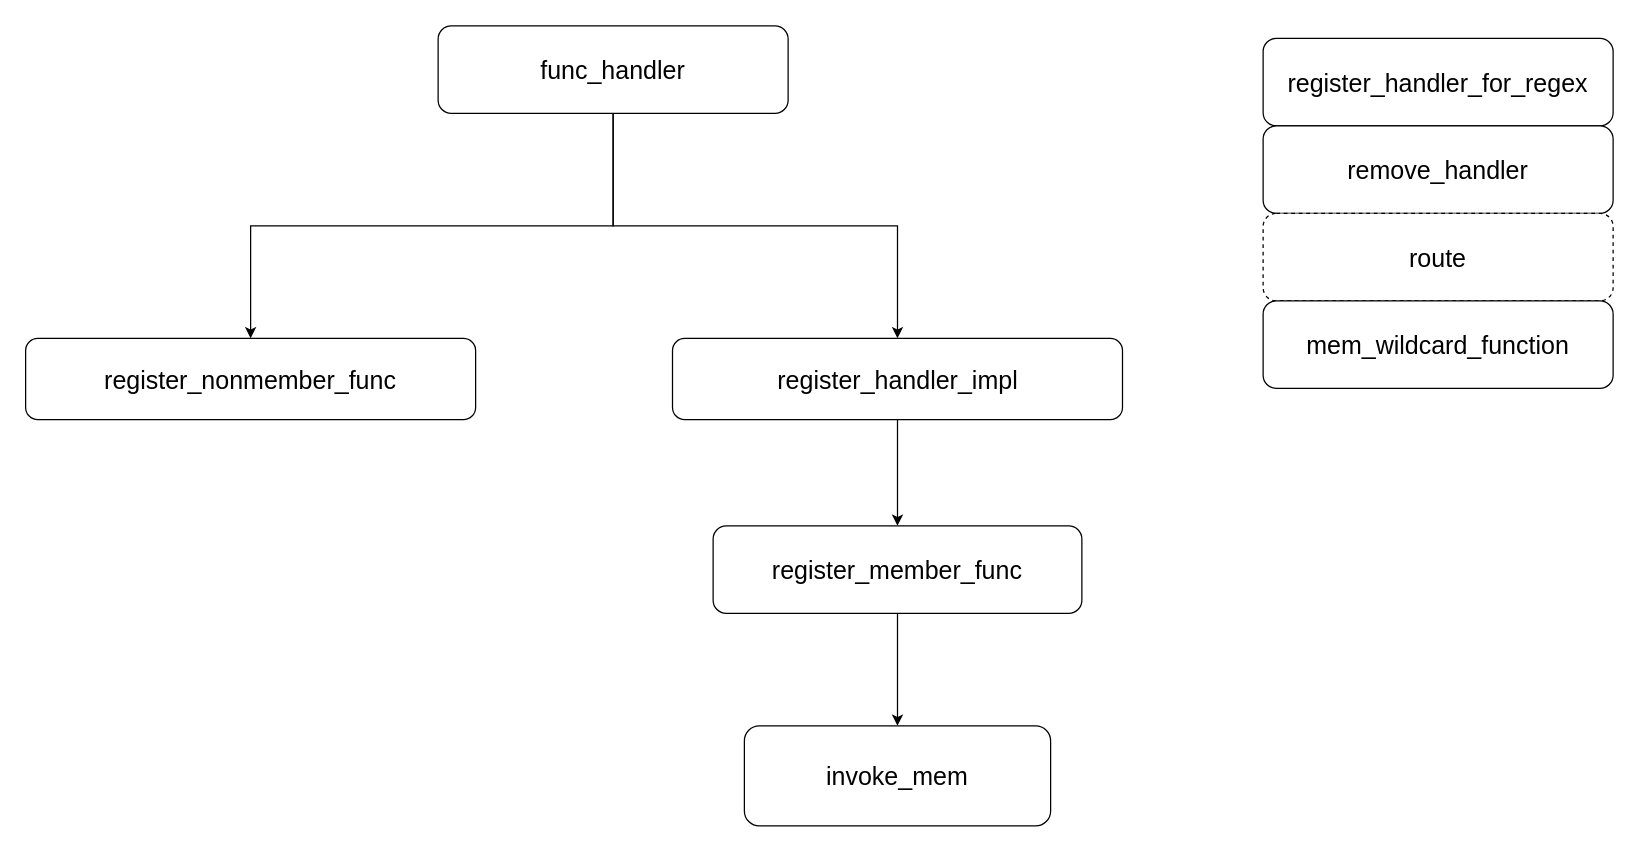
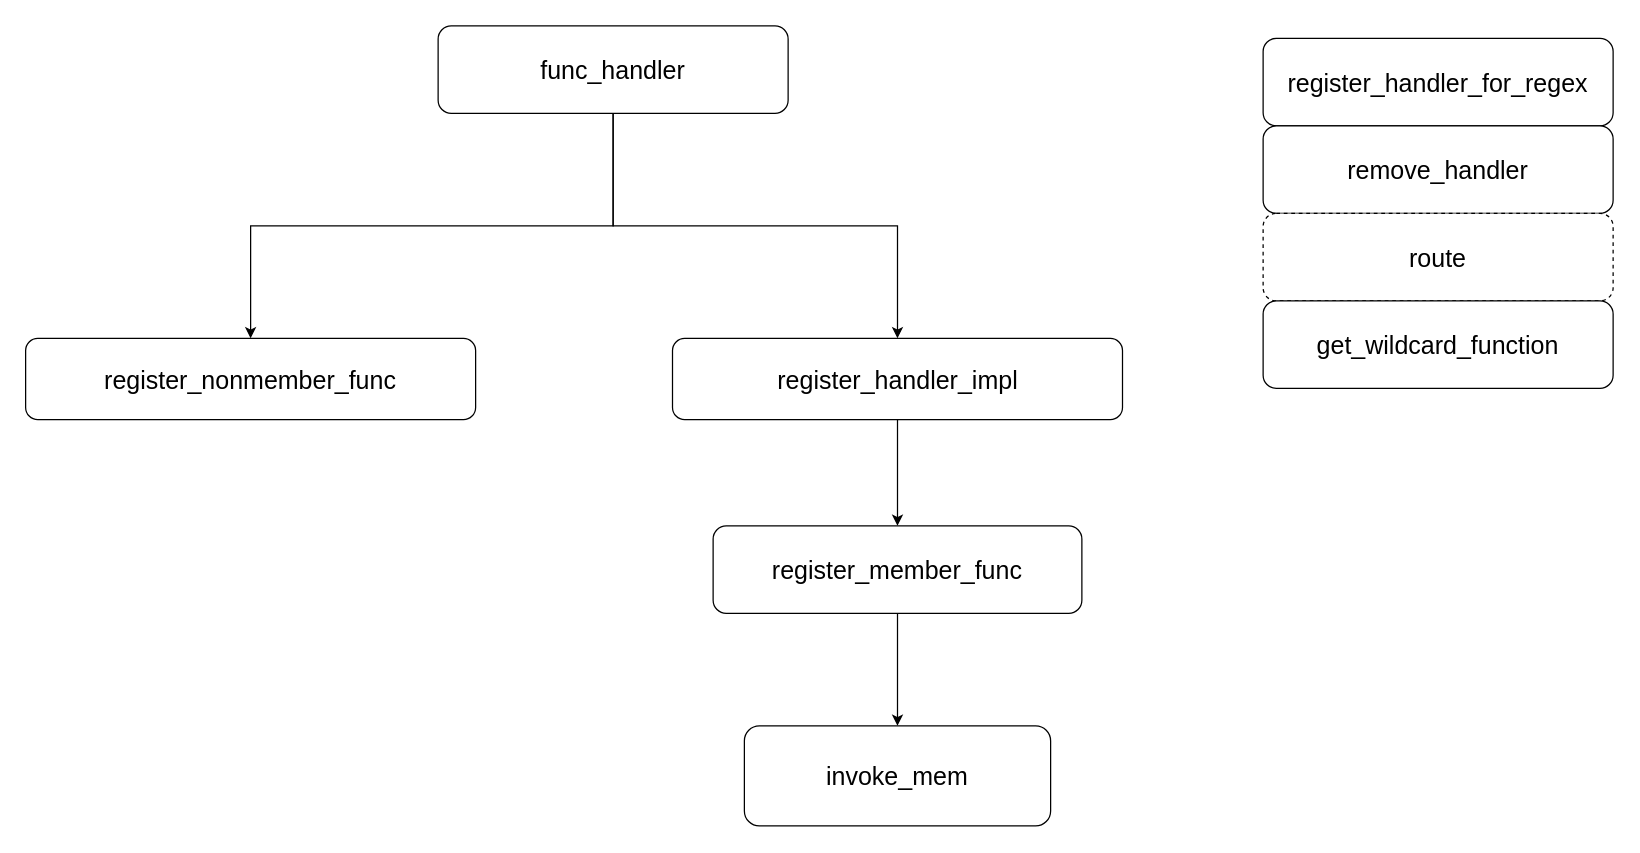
  <mxCell id="0" />
  <mxCell id="1" parent="0" />
  <mxCell id="2" value="" style="edgeStyle=orthogonalEdgeStyle;rounded=0;orthogonalLoop=1;jettySize=auto;html=1;fontSize=20;" edge="1" parent="1" source="4" target="5"><mxGeometry relative="1" as="geometry" /></mxCell>
  <mxCell id="3" style="edgeStyle=orthogonalEdgeStyle;rounded=0;orthogonalLoop=1;jettySize=auto;html=1;fontSize=20;entryX=0.5;entryY=0;entryDx=0;entryDy=0;" edge="1" parent="1" source="4" target="8"><mxGeometry relative="1" as="geometry"><mxPoint x="590" y="270" as="targetPoint" /></mxGeometry></mxCell>
  <mxCell id="4" value="func_handler" style="rounded=1;whiteSpace=wrap;html=1;fontSize=20;" vertex="1" parent="1"><mxGeometry y="20" width="280" height="70" as="geometry" x="350" /></mxCell>
  <mxCell id="5" value="register_nonmember_func" style="whiteSpace=wrap;html=1;rounded=1;fontSize=20;" vertex="1" parent="1"><mxGeometry x="20" y="270" width="360" height="65" as="geometry" /></mxCell>
  <mxCell id="6" value="register_handler_for_regex" style="rounded=1;whiteSpace=wrap;html=1;fontSize=20;" vertex="1" parent="1"><mxGeometry x="1010" y="30" width="280" height="70" as="geometry" /></mxCell>
  <mxCell id="7" value="" style="edgeStyle=orthogonalEdgeStyle;rounded=0;orthogonalLoop=1;jettySize=auto;html=1;fontSize=20;" edge="1" parent="1" source="8" target="10"><mxGeometry relative="1" as="geometry" /></mxCell>
  <mxCell id="8" value="register_handler_impl" style="whiteSpace=wrap;html=1;rounded=1;fontSize=20;" vertex="1" parent="1"><mxGeometry x="537.5" y="270" width="360" height="65" as="geometry" /></mxCell>
  <mxCell id="9" value="" style="edgeStyle=orthogonalEdgeStyle;rounded=0;orthogonalLoop=1;jettySize=auto;html=1;fontSize=20;" edge="1" parent="1" source="10" target="11"><mxGeometry relative="1" as="geometry" /></mxCell>
  <mxCell id="10" value="register_member_func" style="whiteSpace=wrap;html=1;rounded=1;fontSize=20;" vertex="1" parent="1"><mxGeometry x="570" y="420" width="295" height="70" as="geometry" /></mxCell>
  <mxCell id="11" value="invoke_mem" style="whiteSpace=wrap;html=1;rounded=1;fontSize=20;" vertex="1" parent="1"><mxGeometry x="595" y="580" width="245" height="80" as="geometry" /></mxCell>
  <mxCell id="12" value="remove_handler" style="rounded=1;whiteSpace=wrap;html=1;fontSize=20;" vertex="1" parent="1"><mxGeometry x="1010" y="100" width="280" height="70" as="geometry" /></mxCell>
  <mxCell id="13" value="route" style="rounded=1;whiteSpace=wrap;html=1;fontSize=20;dashed=1;" vertex="1" parent="1"><mxGeometry x="1010" y="170" width="280" height="70" as="geometry" /></mxCell>
- <mxCell id="14" value="mem_wildcard_function" style="rounded=1;whiteSpace=wrap;html=1;fontSize=20;" vertex="1" parent="1"><mxGeometry x="1010" y="240" width="280" height="70" as="geometry" /></mxCell>
+ <mxCell id="14" value="get_wildcard_function" style="rounded=1;whiteSpace=wrap;html=1;fontSize=20;" vertex="1" parent="1"><mxGeometry x="1010" y="240" width="280" height="70" as="geometry" /></mxCell>
